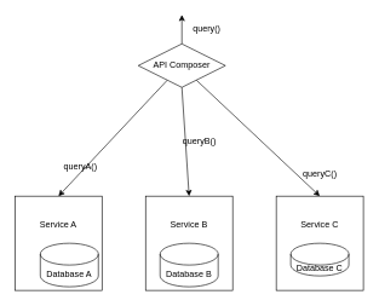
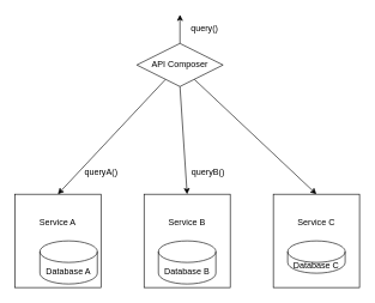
  <mxCell id="0" />
  <mxCell id="1" parent="0" />
  <mxCell id="2" style="rounded=0;orthogonalLoop=1;jettySize=auto;html=1;exitX=0.25;exitY=1;exitDx=0;exitDy=0;entryX=0.5;entryY=0;entryDx=0;entryDy=0;" edge="1" parent="1" source="6" target="8"><mxGeometry relative="1" as="geometry" /></mxCell>
  <mxCell id="3" style="edgeStyle=none;rounded=0;orthogonalLoop=1;jettySize=auto;html=1;exitX=0.5;exitY=1;exitDx=0;exitDy=0;entryX=0.5;entryY=0;entryDx=0;entryDy=0;" edge="1" parent="1" source="6" target="11"><mxGeometry relative="1" as="geometry" /></mxCell>
  <mxCell id="4" style="edgeStyle=none;rounded=0;orthogonalLoop=1;jettySize=auto;html=1;exitX=0.75;exitY=1;exitDx=0;exitDy=0;entryX=0.5;entryY=0;entryDx=0;entryDy=0;" edge="1" parent="1" source="6" target="14"><mxGeometry relative="1" as="geometry" /></mxCell>
  <mxCell id="5" style="edgeStyle=none;rounded=0;orthogonalLoop=1;jettySize=auto;html=1;exitX=0.5;exitY=0;exitDx=0;exitDy=0;" edge="1" parent="1" source="6"><mxGeometry relative="1" as="geometry"><mxPoint x="250" y="20" as="targetPoint" /></mxGeometry></mxCell>
  <mxCell id="6" value="API Composer" style="rhombus;whiteSpace=wrap;html=1;" vertex="1" parent="1"><mxGeometry x="190" y="60" width="120" height="60" as="geometry" /></mxCell>
  <mxCell id="7" value="" style="group" vertex="1" connectable="0" parent="1"><mxGeometry x="20" y="270" width="120" height="130" as="geometry" /></mxCell>
  <mxCell id="8" value="Service A" style="rounded=0;whiteSpace=wrap;html=1;spacingBottom=50;" vertex="1" parent="7"><mxGeometry width="120" height="130" as="geometry" /></mxCell>
  <mxCell id="9" value="Database A" style="shape=cylinder3;whiteSpace=wrap;html=1;boundedLbl=1;backgroundOutline=1;size=15;" vertex="1" parent="7"><mxGeometry x="35" y="65" width="80" height="60" as="geometry" /></mxCell>
  <mxCell id="10" value="" style="group" vertex="1" connectable="0" parent="1"><mxGeometry x="200" y="270" width="120" height="130" as="geometry" /></mxCell>
  <mxCell id="11" value="Service B" style="rounded=0;whiteSpace=wrap;html=1;spacingBottom=50;" vertex="1" parent="10"><mxGeometry width="120" height="130" as="geometry" /></mxCell>
  <mxCell id="12" value="Database B" style="shape=cylinder3;whiteSpace=wrap;html=1;boundedLbl=1;backgroundOutline=1;size=15;" vertex="1" parent="10"><mxGeometry x="20" y="65" width="80" height="60" as="geometry" /></mxCell>
  <mxCell id="13" value="" style="group" vertex="1" connectable="0" parent="1"><mxGeometry x="380" y="270" width="120" height="130" as="geometry" /></mxCell>
  <mxCell id="14" value="Service C" style="rounded=0;whiteSpace=wrap;html=1;spacingBottom=50;" vertex="1" parent="13"><mxGeometry width="120" height="130" as="geometry" /></mxCell>
  <mxCell id="15" value="Database C" style="shape=cylinder3;whiteSpace=wrap;html=1;boundedLbl=1;backgroundOutline=1;size=15;" vertex="1" parent="13"><mxGeometry x="20" y="65" width="80" height="45" as="geometry" /></mxCell>
- <mxCell id="16" value="queryA()" style="text;html=1;align=center;verticalAlign=middle;resizable=0;points=[];autosize=1;" vertex="1" parent="1"><mxGeometry x="80" y="220" width="60" height="20" as="geometry" /></mxCell>
- <mxCell id="17" value="queryB()" style="text;html=1;align=center;verticalAlign=middle;resizable=0;points=[];autosize=1;" vertex="1" parent="1"><mxGeometry x="244" y="185" width="60" height="20" as="geometry" /></mxCell>
- <mxCell id="18" value="queryC()" style="text;html=1;align=center;verticalAlign=middle;resizable=0;points=[];autosize=1;" vertex="1" parent="1"><mxGeometry x="410" y="230" width="60" height="20" as="geometry" /></mxCell>
+ <mxCell id="16" value="queryA()" style="text;html=1;align=center;verticalAlign=middle;resizable=0;points=[];autosize=1;" vertex="1" parent="1"><mxGeometry x="110" y="230" width="60" height="20" as="geometry" /></mxCell>
+ <mxCell id="17" value="queryB()" style="text;html=1;align=center;verticalAlign=middle;resizable=0;points=[];autosize=1;" vertex="1" parent="1"><mxGeometry x="259" y="230" width="60" height="20" as="geometry" /></mxCell>
  <mxCell id="19" value="query()" style="text;html=1;align=center;verticalAlign=middle;resizable=0;points=[];autosize=1;" vertex="1" parent="1"><mxGeometry x="259" y="30" width="50" height="20" as="geometry" /></mxCell>
